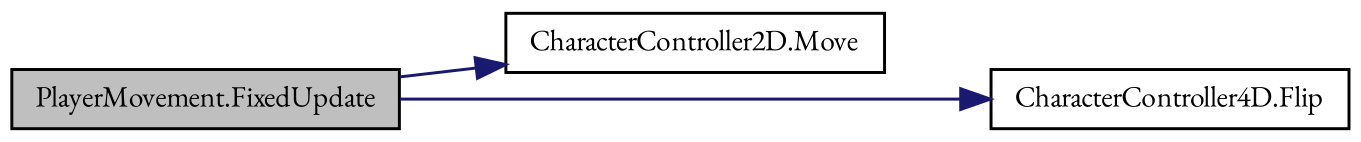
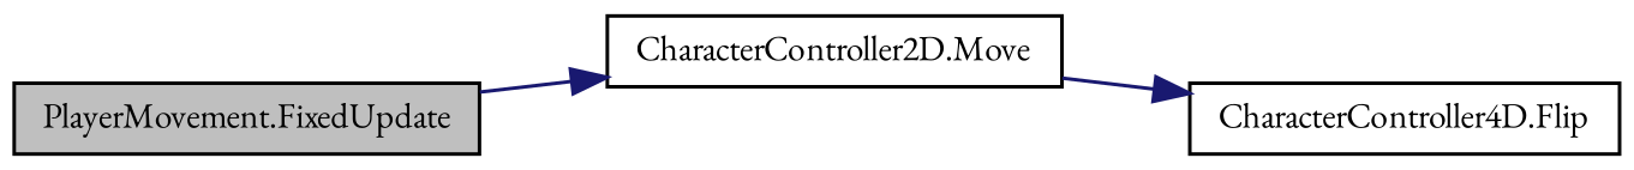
  digraph {
    fontname="EB Garamond"
    rankdir=LR
    node [color=black fillcolor=white fontname="EB Garamond" fontsize=10 shape=record style=filled]
    edge [color=midnightblue fontname="EB Garamond" fontsize=10 labelfontname=Helvetica labelfontsize=10 style=solid]
    n1 [fillcolor=grey75 fontcolor=black height=0.2 label="PlayerMovement.FixedUpdate" width=0.4]
    n2 [height=0.2 label="CharacterController2D.Move" width=0.4]
    n3 [height=0.2 label="CharacterController4D.Flip" width=0.4]
    n1 -> n2
-   n1 -> n3
+   n2 -> n3
  }
